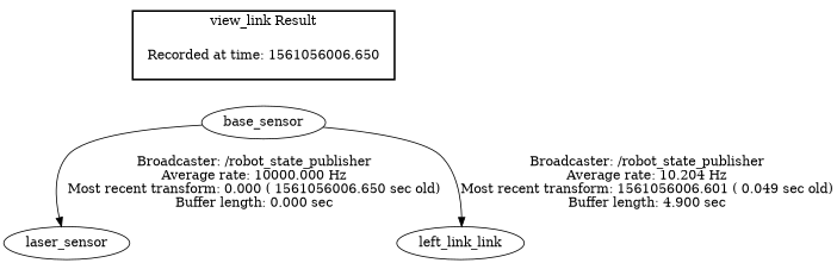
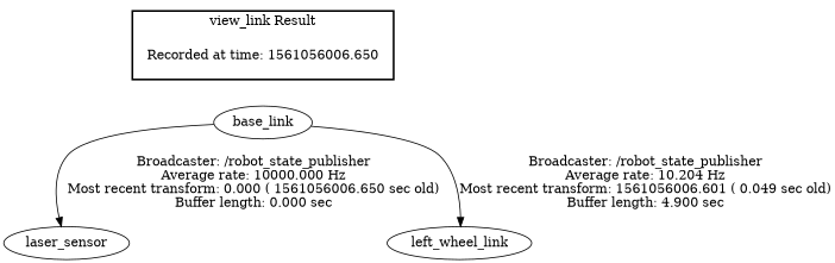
  digraph {
    "Recorded at time: 1561056006.650" [shape=plaintext]
-   base_link [label=base_sensor]
+   base_link
    laser_sensor
-   left_wheel_link [label=left_link_link]
+   left_wheel_link
    subgraph cluster_1 {
      color=black
      label="view_link Result"
      style=bold
      "Recorded at time: 1561056006.650"
    }
    "Recorded at time: 1561056006.650" -> base_link [style=invis]
    base_link -> laser_sensor [label="Broadcaster: /robot_state_publisher\nAverage rate: 10000.000 Hz\nMost recent transform: 0.000 ( 1561056006.650 sec old)\nBuffer length: 0.000 sec\n"]
    base_link -> left_wheel_link [label="Broadcaster: /robot_state_publisher\nAverage rate: 10.204 Hz\nMost recent transform: 1561056006.601 ( 0.049 sec old)\nBuffer length: 4.900 sec\n"]
  }
